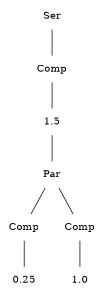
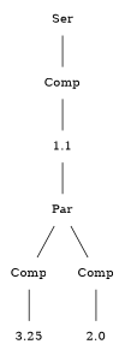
  digraph {
    node [shape=plaintext]
    edge [dir=none]
    n1 [label=Comp]
    Ser
    n3 [label=Comp]
    Par
    n5 [label=Comp]
-   1.5
-   0.25
-   1.0
+   1.5 [label=1.1]
+   0.25 [label=3.25]
+   1.0 [label=2.0]
    n1 -> 1.5
    Ser -> n1
    n3 -> 0.25
    Par -> n3
    Par -> n5
    n5 -> 1.0
    1.5 -> Par
  }
